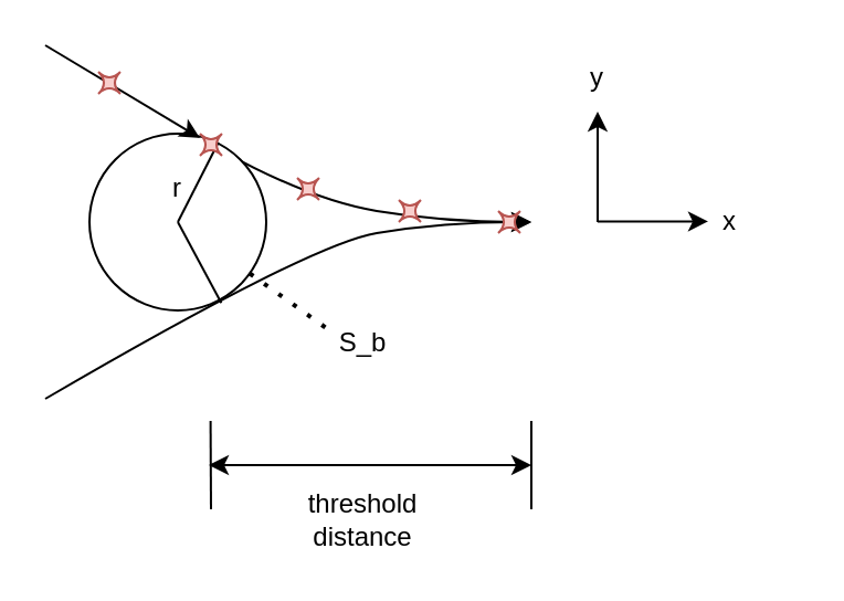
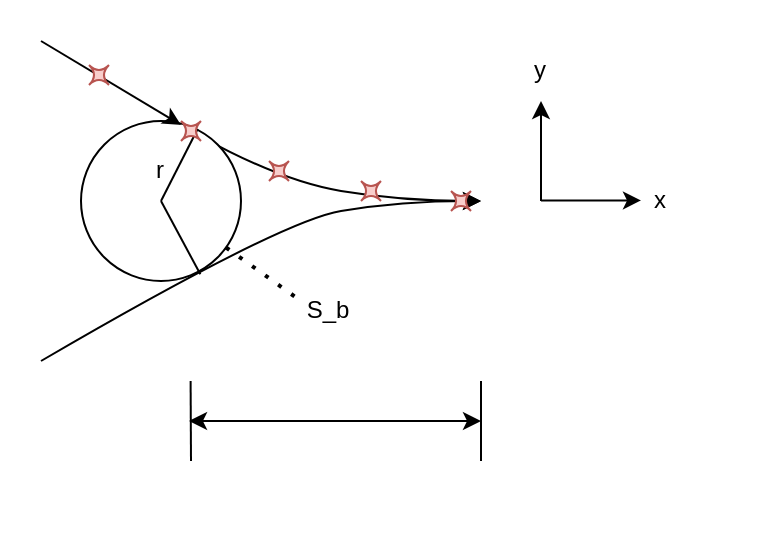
  <mxCell id="0" />
  <mxCell id="1" parent="0" />
  <mxCell id="2" value="" style="curved=1;endArrow=classic;html=1;rounded=0;" edge="1" parent="1" source="11"><mxGeometry width="50" height="50" relative="1" as="geometry"><mxPoint x="20" y="20" as="sourcePoint" /><mxPoint x="240" y="100" as="targetPoint" /><Array as="points"><mxPoint x="140" y="90" /><mxPoint x="200" y="100" /></Array></mxGeometry></mxCell>
  <mxCell id="3" value="" style="curved=1;endArrow=classic;html=1;rounded=0;" edge="1" parent="1"><mxGeometry width="50" height="50" relative="1" as="geometry"><mxPoint x="20" y="180" as="sourcePoint" /><mxPoint x="240" y="100" as="targetPoint" /><Array as="points"><mxPoint x="140" y="110" /><mxPoint x="200" y="100" /></Array></mxGeometry></mxCell>
  <mxCell id="4" value="" style="ellipse;whiteSpace=wrap;html=1;aspect=fixed;" vertex="1" parent="1"><mxGeometry x="40" y="60" width="80" height="80" as="geometry" /></mxCell>
  <mxCell id="5" value="" style="endArrow=none;html=1;rounded=0;entryX=0.729;entryY=0.05;entryDx=0;entryDy=0;entryPerimeter=0;" edge="1" parent="1" target="4"><mxGeometry width="50" height="50" relative="1" as="geometry"><mxPoint x="80" y="100" as="sourcePoint" /><mxPoint x="130" y="50" as="targetPoint" /></mxGeometry></mxCell>
  <mxCell id="6" value="" style="endArrow=none;html=1;rounded=0;entryX=0.746;entryY=0.958;entryDx=0;entryDy=0;entryPerimeter=0;" edge="1" parent="1" target="4"><mxGeometry width="50" height="50" relative="1" as="geometry"><mxPoint x="80" y="100" as="sourcePoint" /><mxPoint x="108" y="74" as="targetPoint" /></mxGeometry></mxCell>
  <mxCell id="7" value="r" style="text;html=1;align=center;verticalAlign=middle;whiteSpace=wrap;rounded=0;" vertex="1" parent="1"><mxGeometry x="70" y="80" width="20" height="10" as="geometry" /></mxCell>
  <mxCell id="8" value="S_b" style="text;html=1;align=center;verticalAlign=middle;whiteSpace=wrap;rounded=0;" vertex="1" parent="1"><mxGeometry x="134" y="140" width="60" height="30" as="geometry" /></mxCell>
  <mxCell id="9" value="" style="endArrow=none;dashed=1;html=1;dashPattern=1 3;strokeWidth=2;rounded=0;" edge="1" parent="1" source="4"><mxGeometry width="50" height="50" relative="1" as="geometry"><mxPoint x="100" y="200" as="sourcePoint" /><mxPoint x="150" y="150" as="targetPoint" /></mxGeometry></mxCell>
  <mxCell id="10" value="" style="curved=1;endArrow=classic;html=1;rounded=0;" edge="1" parent="1" target="11"><mxGeometry width="50" height="50" relative="1" as="geometry"><mxPoint x="20" y="20" as="sourcePoint" /><mxPoint x="240" y="100" as="targetPoint" /><Array as="points" /></mxGeometry></mxCell>
  <mxCell id="11" value="" style="shape=switch;whiteSpace=wrap;html=1;fillColor=#f8cecc;strokeColor=#b85450;" vertex="1" parent="1"><mxGeometry x="90" y="60" width="10" height="10" as="geometry" /></mxCell>
  <mxCell id="12" value="" style="shape=switch;whiteSpace=wrap;html=1;fillColor=#f8cecc;strokeColor=#b85450;" vertex="1" parent="1"><mxGeometry x="44" y="32" width="10" height="10" as="geometry" /></mxCell>
  <mxCell id="13" value="" style="shape=switch;whiteSpace=wrap;html=1;fillColor=#f8cecc;strokeColor=#b85450;" vertex="1" parent="1"><mxGeometry x="134" y="80" width="10" height="10" as="geometry" /></mxCell>
  <mxCell id="14" value="" style="shape=switch;whiteSpace=wrap;html=1;fillColor=#f8cecc;strokeColor=#b85450;" vertex="1" parent="1"><mxGeometry x="180" y="90" width="10" height="10" as="geometry" /></mxCell>
  <mxCell id="15" value="" style="shape=switch;whiteSpace=wrap;html=1;fillColor=#f8cecc;strokeColor=#b85450;" vertex="1" parent="1"><mxGeometry x="225" y="95" width="10" height="10" as="geometry" /></mxCell>
  <mxCell id="16" value="" style="endArrow=classic;html=1;rounded=0;" edge="1" parent="1"><mxGeometry width="50" height="50" relative="1" as="geometry"><mxPoint x="270" y="100" as="sourcePoint" /><mxPoint x="270" y="50" as="targetPoint" /></mxGeometry></mxCell>
  <mxCell id="17" value="" style="endArrow=classic;html=1;rounded=0;" edge="1" parent="1"><mxGeometry width="50" height="50" relative="1" as="geometry"><mxPoint x="270" y="99.72" as="sourcePoint" /><mxPoint x="320" y="99.72" as="targetPoint" /></mxGeometry></mxCell>
  <mxCell id="18" value="y" style="text;html=1;align=center;verticalAlign=middle;whiteSpace=wrap;rounded=0;" vertex="1" parent="1"><mxGeometry x="240" y="20" width="60" height="30" as="geometry" /></mxCell>
  <mxCell id="19" value="x" style="text;html=1;align=center;verticalAlign=middle;whiteSpace=wrap;rounded=0;" vertex="1" parent="1"><mxGeometry x="300" y="85" width="60" height="30" as="geometry" /></mxCell>
  <mxCell id="20" value="" style="endArrow=none;html=1;rounded=0;" edge="1" parent="1"><mxGeometry width="50" height="50" relative="1" as="geometry"><mxPoint x="240" y="230" as="sourcePoint" /><mxPoint x="240" y="190" as="targetPoint" /></mxGeometry></mxCell>
  <mxCell id="21" value="" style="endArrow=none;html=1;rounded=0;" edge="1" parent="1"><mxGeometry width="50" height="50" relative="1" as="geometry"><mxPoint x="95" y="230" as="sourcePoint" /><mxPoint x="94.8" y="190" as="targetPoint" /></mxGeometry></mxCell>
  <mxCell id="22" value="" style="endArrow=classic;startArrow=classic;html=1;rounded=0;" edge="1" parent="1"><mxGeometry width="50" height="50" relative="1" as="geometry"><mxPoint x="94" y="210" as="sourcePoint" /><mxPoint x="240" y="210" as="targetPoint" /></mxGeometry></mxCell>
- <mxCell id="23" value="threshold distance" style="text;html=1;align=center;verticalAlign=middle;whiteSpace=wrap;rounded=0;" vertex="1" parent="1"><mxGeometry x="134" y="220" width="60" height="30" as="geometry" /></mxCell>
